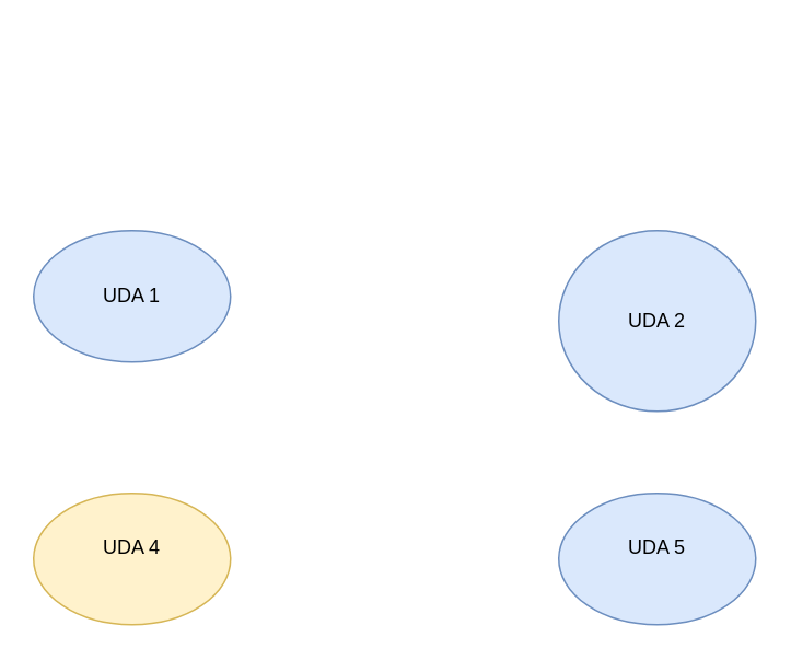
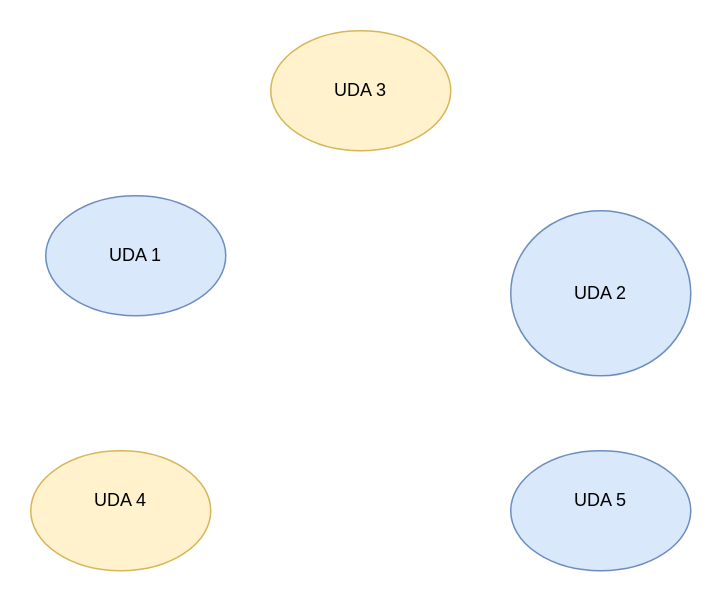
  <mxCell id="0" />
  <mxCell id="1" parent="0" />
- <mxCell id="2" value="UDA 1" style="ellipse;whiteSpace=wrap;fillColor=#dae8fc;strokeColor=#6c8ebf;" parent="1" vertex="1"><mxGeometry x="20" y="140" width="120" height="80" as="geometry" /></mxCell>
+ <mxCell id="2" value="UDA 1" style="ellipse;whiteSpace=wrap;fillColor=#dae8fc;strokeColor=#6c8ebf;" parent="1" vertex="1"><mxGeometry x="30" y="130" width="120" height="80" as="geometry" /></mxCell>
  <mxCell id="3" value="UDA 2" style="ellipse;whiteSpace=wrap;fillColor=#dae8fc;strokeColor=#6c8ebf;" parent="1" vertex="1"><mxGeometry x="340" y="140" width="120" height="110" as="geometry" /></mxCell>
+ <mxCell id="4" value="UDA 3" style="ellipse;whiteSpace=wrap;fillColor=#fff2cc;strokeColor=#d6b656;" parent="1" vertex="1"><mxGeometry x="180" y="20" width="120" height="80" as="geometry" /></mxCell>
  <mxCell id="5" value="UDA 5&#10;" style="ellipse;whiteSpace=wrap;fillColor=#dae8fc;strokeColor=#6c8ebf;" parent="1" vertex="1"><mxGeometry x="340" y="300" width="120" height="80" as="geometry" /></mxCell>
  <mxCell id="6" value="UDA 4&#10;" style="ellipse;whiteSpace=wrap;fillColor=#fff2cc;strokeColor=#d6b656;" parent="1" vertex="1"><mxGeometry x="20" y="300" width="120" height="80" as="geometry" /></mxCell>
